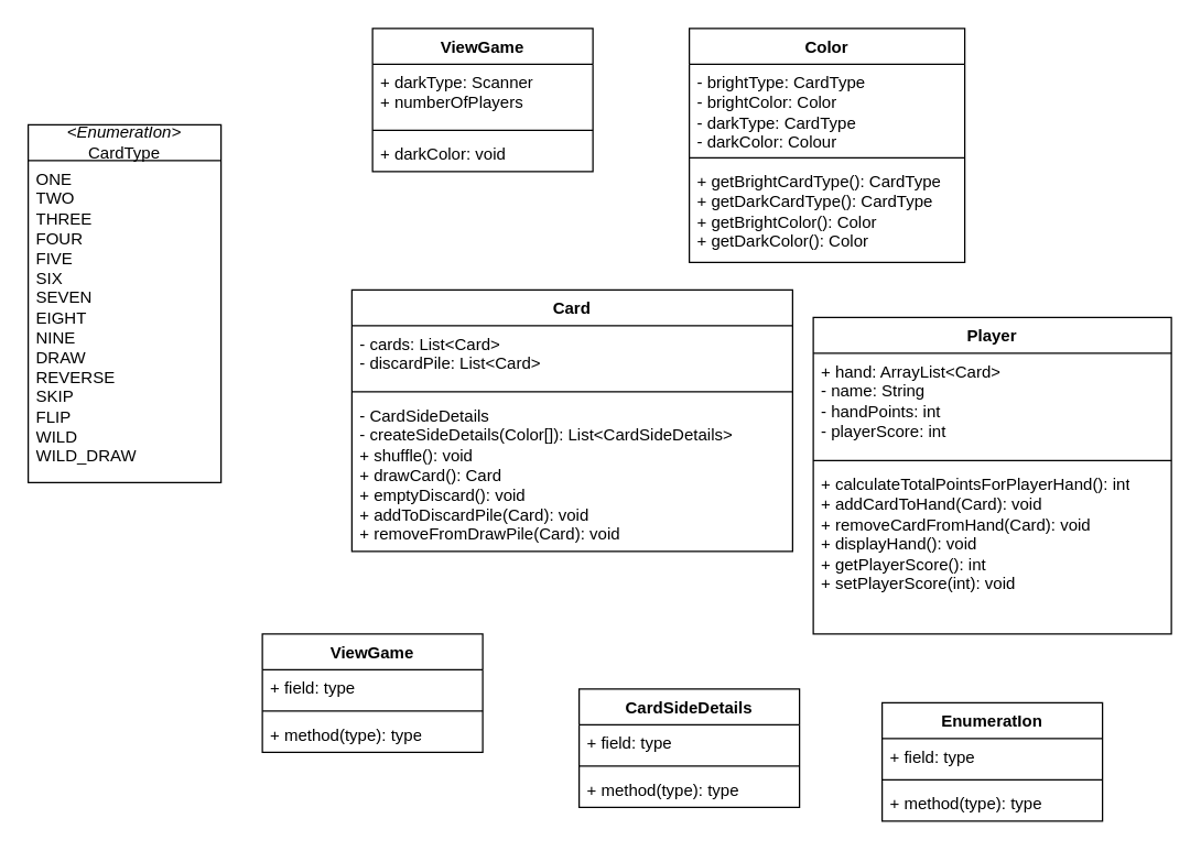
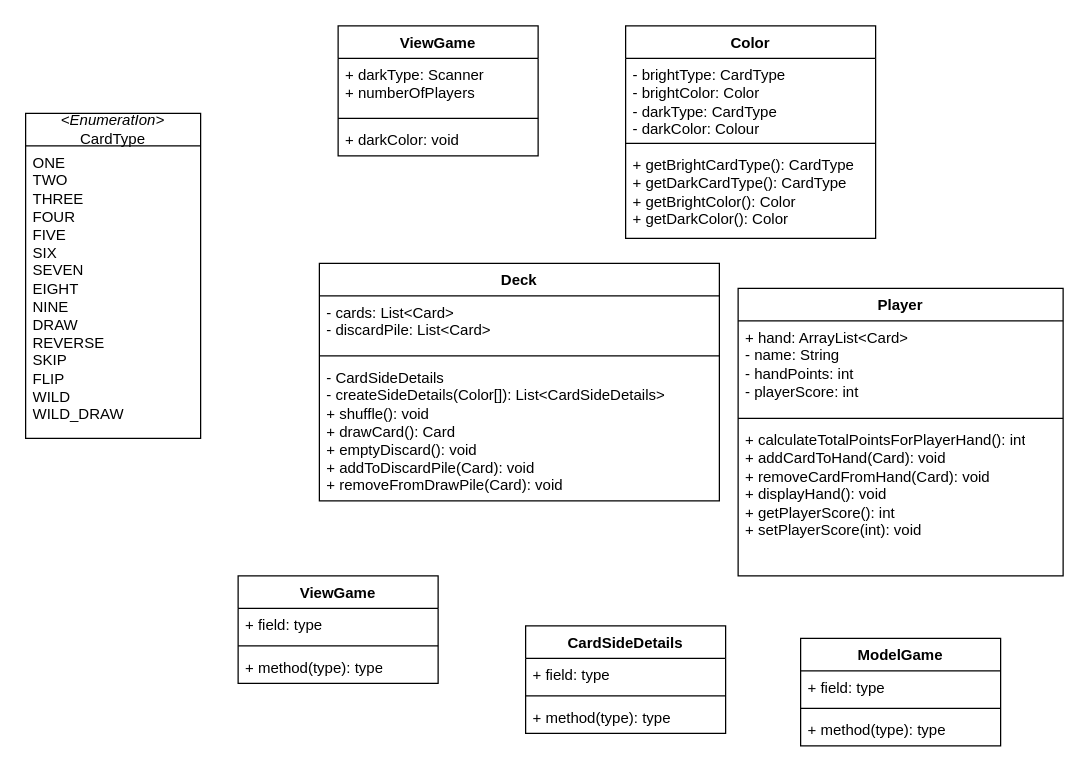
  <mxCell id="0" />
  <mxCell id="1" parent="0" />
  <mxCell id="2" value="ViewGame" style="swimlane;fontStyle=1;align=center;verticalAlign=top;childLayout=stackLayout;horizontal=1;startSize=26;horizontalStack=0;resizeParent=1;resizeParentMax=0;resizeLast=0;collapsible=1;marginBottom=0;whiteSpace=wrap;html=1;" vertex="1" parent="1"><mxGeometry x="270" y="20" width="160" height="104" as="geometry" /></mxCell>
  <mxCell id="3" value="+ darkType: Scanner&lt;br&gt;+ numberOfPlayers" style="text;strokeColor=none;fillColor=none;align=left;verticalAlign=top;spacingLeft=4;spacingRight=4;overflow=hidden;rotatable=0;points=[[0,0.5],[1,0.5]];portConstraint=eastwest;whiteSpace=wrap;html=1;" vertex="1" parent="2"><mxGeometry y="26" width="160" height="44" as="geometry" /></mxCell>
  <mxCell id="4" value="" style="line;strokeWidth=1;fillColor=none;align=left;verticalAlign=middle;spacingTop=-1;spacingLeft=3;spacingRight=3;rotatable=0;labelPosition=right;points=[];portConstraint=eastwest;strokeColor=inherit;" vertex="1" parent="2"><mxGeometry y="70" width="160" height="8" as="geometry" /></mxCell>
  <mxCell id="5" value="+ darkColor: void" style="text;strokeColor=none;fillColor=none;align=left;verticalAlign=top;spacingLeft=4;spacingRight=4;overflow=hidden;rotatable=0;points=[[0,0.5],[1,0.5]];portConstraint=eastwest;whiteSpace=wrap;html=1;" vertex="1" parent="2"><mxGeometry y="78" width="160" height="26" as="geometry" /></mxCell>
- <mxCell id="6" value="Card" style="swimlane;fontStyle=1;align=center;verticalAlign=top;childLayout=stackLayout;horizontal=1;startSize=26;horizontalStack=0;resizeParent=1;resizeParentMax=0;resizeLast=0;collapsible=1;marginBottom=0;whiteSpace=wrap;html=1;" vertex="1" parent="1"><mxGeometry x="255" y="210" width="320" height="190" as="geometry" /></mxCell>
+ <mxCell id="6" value="Deck" style="swimlane;fontStyle=1;align=center;verticalAlign=top;childLayout=stackLayout;horizontal=1;startSize=26;horizontalStack=0;resizeParent=1;resizeParentMax=0;resizeLast=0;collapsible=1;marginBottom=0;whiteSpace=wrap;html=1;" vertex="1" parent="1"><mxGeometry x="255" y="210" width="320" height="190" as="geometry" /></mxCell>
  <mxCell id="7" value="- cards: List&amp;lt;Card&amp;gt;&lt;br&gt;- discardPile: List&amp;lt;Card&amp;gt;" style="text;strokeColor=none;fillColor=none;align=left;verticalAlign=top;spacingLeft=4;spacingRight=4;overflow=hidden;rotatable=0;points=[[0,0.5],[1,0.5]];portConstraint=eastwest;whiteSpace=wrap;html=1;" vertex="1" parent="6"><mxGeometry y="26" width="320" height="44" as="geometry" /></mxCell>
  <mxCell id="8" value="" style="line;strokeWidth=1;fillColor=none;align=left;verticalAlign=middle;spacingTop=-1;spacingLeft=3;spacingRight=3;rotatable=0;labelPosition=right;points=[];portConstraint=eastwest;strokeColor=inherit;" vertex="1" parent="6"><mxGeometry y="70" width="320" height="8" as="geometry" /></mxCell>
  <mxCell id="9" value="- CardSideDetails&lt;br&gt;- createSideDetails(Color[]): List&amp;lt;CardSideDetails&amp;gt;&lt;br&gt;+ shuffle(): void&lt;br&gt;+ drawCard(): Card&lt;br&gt;+ emptyDiscard(): void&lt;br&gt;+ addToDiscardPile(Card): void&lt;br&gt;+ removeFromDrawPile(Card): void" style="text;strokeColor=none;fillColor=none;align=left;verticalAlign=top;spacingLeft=4;spacingRight=4;overflow=hidden;rotatable=0;points=[[0,0.5],[1,0.5]];portConstraint=eastwest;whiteSpace=wrap;html=1;" vertex="1" parent="6"><mxGeometry y="78" width="320" height="112" as="geometry" /></mxCell>
  <mxCell id="10" value="&lt;i&gt;&amp;lt;EnumeratIon&amp;gt;&lt;/i&gt;&lt;br&gt;CardType" style="swimlane;fontStyle=0;childLayout=stackLayout;horizontal=1;startSize=26;fillColor=none;horizontalStack=0;resizeParent=1;resizeParentMax=0;resizeLast=0;collapsible=1;marginBottom=0;whiteSpace=wrap;html=1;" vertex="1" parent="1"><mxGeometry x="20" y="90" width="140" height="260" as="geometry" /></mxCell>
  <mxCell id="11" value="ONE&lt;br&gt;TWO&lt;br&gt;THREE&lt;br&gt;FOUR&lt;br&gt;FIVE&lt;br&gt;SIX&lt;br&gt;SEVEN&lt;br&gt;EIGHT&lt;br&gt;NINE&lt;br&gt;DRAW&lt;br&gt;REVERSE&lt;br&gt;SKIP&lt;br&gt;FLIP&lt;br&gt;WILD&lt;br&gt;WILD_DRAW" style="text;strokeColor=none;fillColor=none;align=left;verticalAlign=top;spacingLeft=4;spacingRight=4;overflow=hidden;rotatable=0;points=[[0,0.5],[1,0.5]];portConstraint=eastwest;whiteSpace=wrap;html=1;" vertex="1" parent="10"><mxGeometry y="26" width="140" height="234" as="geometry" /></mxCell>
  <mxCell id="12" value="Color" style="swimlane;fontStyle=1;align=center;verticalAlign=top;childLayout=stackLayout;horizontal=1;startSize=26;horizontalStack=0;resizeParent=1;resizeParentMax=0;resizeLast=0;collapsible=1;marginBottom=0;whiteSpace=wrap;html=1;" vertex="1" parent="1"><mxGeometry x="500" y="20" width="200" height="170" as="geometry" /></mxCell>
  <mxCell id="13" value="- brightType: CardType&lt;br&gt;- brightColor: Color&amp;nbsp;&lt;br&gt;- darkType: CardType&lt;br&gt;- darkColor: Colour" style="text;strokeColor=none;fillColor=none;align=left;verticalAlign=top;spacingLeft=4;spacingRight=4;overflow=hidden;rotatable=0;points=[[0,0.5],[1,0.5]];portConstraint=eastwest;whiteSpace=wrap;html=1;" vertex="1" parent="12"><mxGeometry y="26" width="200" height="64" as="geometry" /></mxCell>
  <mxCell id="14" value="" style="line;strokeWidth=1;fillColor=none;align=left;verticalAlign=middle;spacingTop=-1;spacingLeft=3;spacingRight=3;rotatable=0;labelPosition=right;points=[];portConstraint=eastwest;strokeColor=inherit;" vertex="1" parent="12"><mxGeometry y="90" width="200" height="8" as="geometry" /></mxCell>
  <mxCell id="15" value="+ getBrightCardType(): CardType&lt;br&gt;+ getDarkCardType(): CardType&lt;br&gt;+ getBrightColor(): Color&lt;br&gt;+ getDarkColor(): Color" style="text;strokeColor=none;fillColor=none;align=left;verticalAlign=top;spacingLeft=4;spacingRight=4;overflow=hidden;rotatable=0;points=[[0,0.5],[1,0.5]];portConstraint=eastwest;whiteSpace=wrap;html=1;" vertex="1" parent="12"><mxGeometry y="98" width="200" height="72" as="geometry" /></mxCell>
  <mxCell id="16" value="Player" style="swimlane;fontStyle=1;align=center;verticalAlign=top;childLayout=stackLayout;horizontal=1;startSize=26;horizontalStack=0;resizeParent=1;resizeParentMax=0;resizeLast=0;collapsible=1;marginBottom=0;whiteSpace=wrap;html=1;" vertex="1" parent="1"><mxGeometry x="590" y="230" width="260" height="230" as="geometry" /></mxCell>
  <mxCell id="17" value="+ hand: ArrayList&amp;lt;Card&amp;gt;&lt;br&gt;- name: String&lt;br&gt;- handPoints: int&lt;br&gt;- playerScore: int" style="text;strokeColor=none;fillColor=none;align=left;verticalAlign=top;spacingLeft=4;spacingRight=4;overflow=hidden;rotatable=0;points=[[0,0.5],[1,0.5]];portConstraint=eastwest;whiteSpace=wrap;html=1;" vertex="1" parent="16"><mxGeometry y="26" width="260" height="74" as="geometry" /></mxCell>
  <mxCell id="18" value="" style="line;strokeWidth=1;fillColor=none;align=left;verticalAlign=middle;spacingTop=-1;spacingLeft=3;spacingRight=3;rotatable=0;labelPosition=right;points=[];portConstraint=eastwest;strokeColor=inherit;" vertex="1" parent="16"><mxGeometry y="100" width="260" height="8" as="geometry" /></mxCell>
  <mxCell id="19" value="+ calculateTotalPointsForPlayerHand(): int&lt;br&gt;+ addCardToHand(Card): void&lt;br&gt;+ removeCardFromHand(Card): void&lt;br&gt;+ displayHand(): void&lt;br&gt;+ getPlayerScore(): int&lt;br&gt;+ setPlayerScore(int): void&lt;br&gt;" style="text;strokeColor=none;fillColor=none;align=left;verticalAlign=top;spacingLeft=4;spacingRight=4;overflow=hidden;rotatable=0;points=[[0,0.5],[1,0.5]];portConstraint=eastwest;whiteSpace=wrap;html=1;" vertex="1" parent="16"><mxGeometry y="108" width="260" height="122" as="geometry" /></mxCell>
  <mxCell id="20" value="ViewGame" style="swimlane;fontStyle=1;align=center;verticalAlign=top;childLayout=stackLayout;horizontal=1;startSize=26;horizontalStack=0;resizeParent=1;resizeParentMax=0;resizeLast=0;collapsible=1;marginBottom=0;whiteSpace=wrap;html=1;" vertex="1" parent="1"><mxGeometry x="190" y="460" width="160" height="86" as="geometry" /></mxCell>
  <mxCell id="21" value="+ field: type" style="text;strokeColor=none;fillColor=none;align=left;verticalAlign=top;spacingLeft=4;spacingRight=4;overflow=hidden;rotatable=0;points=[[0,0.5],[1,0.5]];portConstraint=eastwest;whiteSpace=wrap;html=1;" vertex="1" parent="20"><mxGeometry y="26" width="160" height="26" as="geometry" /></mxCell>
  <mxCell id="22" value="" style="line;strokeWidth=1;fillColor=none;align=left;verticalAlign=middle;spacingTop=-1;spacingLeft=3;spacingRight=3;rotatable=0;labelPosition=right;points=[];portConstraint=eastwest;strokeColor=inherit;" vertex="1" parent="20"><mxGeometry y="52" width="160" height="8" as="geometry" /></mxCell>
  <mxCell id="23" value="+ method(type): type" style="text;strokeColor=none;fillColor=none;align=left;verticalAlign=top;spacingLeft=4;spacingRight=4;overflow=hidden;rotatable=0;points=[[0,0.5],[1,0.5]];portConstraint=eastwest;whiteSpace=wrap;html=1;" vertex="1" parent="20"><mxGeometry y="60" width="160" height="26" as="geometry" /></mxCell>
  <mxCell id="24" value="CardSideDetails" style="swimlane;fontStyle=1;align=center;verticalAlign=top;childLayout=stackLayout;horizontal=1;startSize=26;horizontalStack=0;resizeParent=1;resizeParentMax=0;resizeLast=0;collapsible=1;marginBottom=0;whiteSpace=wrap;html=1;" vertex="1" parent="1"><mxGeometry x="420" y="500" width="160" height="86" as="geometry" /></mxCell>
  <mxCell id="25" value="+ field: type" style="text;strokeColor=none;fillColor=none;align=left;verticalAlign=top;spacingLeft=4;spacingRight=4;overflow=hidden;rotatable=0;points=[[0,0.5],[1,0.5]];portConstraint=eastwest;whiteSpace=wrap;html=1;" vertex="1" parent="24"><mxGeometry y="26" width="160" height="26" as="geometry" /></mxCell>
  <mxCell id="26" value="" style="line;strokeWidth=1;fillColor=none;align=left;verticalAlign=middle;spacingTop=-1;spacingLeft=3;spacingRight=3;rotatable=0;labelPosition=right;points=[];portConstraint=eastwest;strokeColor=inherit;" vertex="1" parent="24"><mxGeometry y="52" width="160" height="8" as="geometry" /></mxCell>
  <mxCell id="27" value="+ method(type): type" style="text;strokeColor=none;fillColor=none;align=left;verticalAlign=top;spacingLeft=4;spacingRight=4;overflow=hidden;rotatable=0;points=[[0,0.5],[1,0.5]];portConstraint=eastwest;whiteSpace=wrap;html=1;" vertex="1" parent="24"><mxGeometry y="60" width="160" height="26" as="geometry" /></mxCell>
- <mxCell id="28" value="EnumeratIon" style="swimlane;fontStyle=1;align=center;verticalAlign=top;childLayout=stackLayout;horizontal=1;startSize=26;horizontalStack=0;resizeParent=1;resizeParentMax=0;resizeLast=0;collapsible=1;marginBottom=0;whiteSpace=wrap;html=1;" vertex="1" parent="1"><mxGeometry x="640" y="510" width="160" height="86" as="geometry" /></mxCell>
+ <mxCell id="28" value="ModelGame" style="swimlane;fontStyle=1;align=center;verticalAlign=top;childLayout=stackLayout;horizontal=1;startSize=26;horizontalStack=0;resizeParent=1;resizeParentMax=0;resizeLast=0;collapsible=1;marginBottom=0;whiteSpace=wrap;html=1;" vertex="1" parent="1"><mxGeometry x="640" y="510" width="160" height="86" as="geometry" /></mxCell>
  <mxCell id="29" value="+ field: type" style="text;strokeColor=none;fillColor=none;align=left;verticalAlign=top;spacingLeft=4;spacingRight=4;overflow=hidden;rotatable=0;points=[[0,0.5],[1,0.5]];portConstraint=eastwest;whiteSpace=wrap;html=1;" vertex="1" parent="28"><mxGeometry y="26" width="160" height="26" as="geometry" /></mxCell>
  <mxCell id="30" value="" style="line;strokeWidth=1;fillColor=none;align=left;verticalAlign=middle;spacingTop=-1;spacingLeft=3;spacingRight=3;rotatable=0;labelPosition=right;points=[];portConstraint=eastwest;strokeColor=inherit;" vertex="1" parent="28"><mxGeometry y="52" width="160" height="8" as="geometry" /></mxCell>
  <mxCell id="31" value="+ method(type): type" style="text;strokeColor=none;fillColor=none;align=left;verticalAlign=top;spacingLeft=4;spacingRight=4;overflow=hidden;rotatable=0;points=[[0,0.5],[1,0.5]];portConstraint=eastwest;whiteSpace=wrap;html=1;" vertex="1" parent="28"><mxGeometry y="60" width="160" height="26" as="geometry" /></mxCell>
